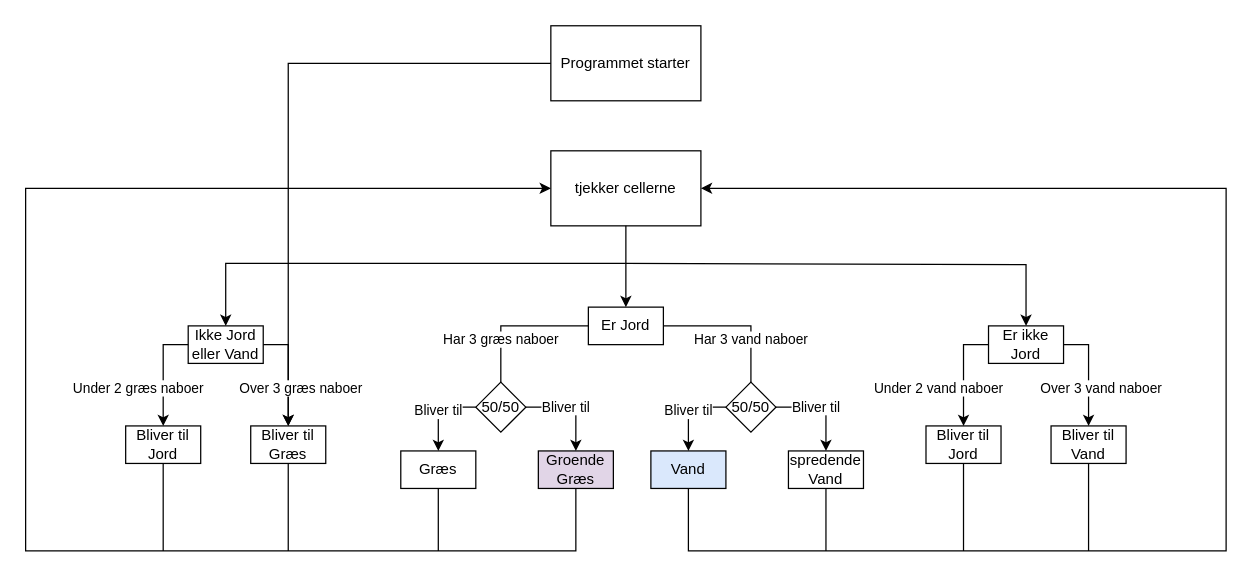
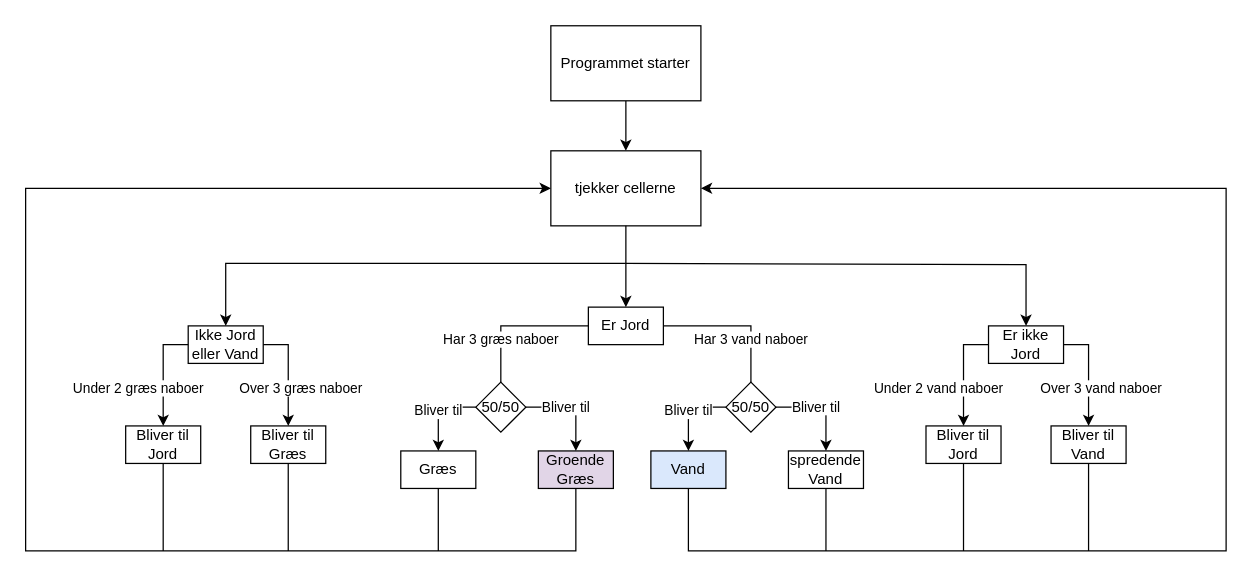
  <mxCell id="0" />
  <mxCell id="1" parent="0" />
- <mxCell id="2" style="edgeStyle=orthogonalEdgeStyle;rounded=0;orthogonalLoop=1;jettySize=auto;html=1;" edge="1" parent="1" source="3" target="24"><mxGeometry relative="1" as="geometry" /></mxCell>
+ <mxCell id="2" style="edgeStyle=orthogonalEdgeStyle;rounded=0;orthogonalLoop=1;jettySize=auto;html=1;entryX=0.5;entryY=0;entryDx=0;entryDy=0;" edge="1" parent="1" source="3" target="4"><mxGeometry relative="1" as="geometry" /></mxCell>
  <mxCell id="3" value="Programmet starter" style="rounded=0;whiteSpace=wrap;html=1;" vertex="1" parent="1"><mxGeometry x="440" y="20" width="120" height="60" as="geometry" /></mxCell>
  <mxCell id="4" value="tjekker cellerne" style="rounded=0;whiteSpace=wrap;html=1;" vertex="1" parent="1"><mxGeometry x="440" y="120" width="120" height="60" as="geometry" /></mxCell>
  <mxCell id="5" value="Er Jord" style="rounded=0;whiteSpace=wrap;html=1;" vertex="1" parent="1"><mxGeometry x="470" y="245" width="60" height="30" as="geometry" /></mxCell>
  <mxCell id="6" value="" style="endArrow=classic;html=1;rounded=0;exitX=0.5;exitY=1;exitDx=0;exitDy=0;entryX=0.5;entryY=0;entryDx=0;entryDy=0;" edge="1" parent="1" source="4" target="5"><mxGeometry width="50" height="50" relative="1" as="geometry"><mxPoint x="370" y="400" as="sourcePoint" /><mxPoint x="420" y="350" as="targetPoint" /><Array as="points"><mxPoint x="500" y="215" /></Array></mxGeometry></mxCell>
  <mxCell id="7" value="Græs" style="rounded=0;whiteSpace=wrap;html=1;" vertex="1" parent="1"><mxGeometry x="320" y="360" width="60" height="30" as="geometry" /></mxCell>
  <mxCell id="8" value="50/50" style="rhombus;whiteSpace=wrap;html=1;" vertex="1" parent="1"><mxGeometry x="380" y="305" width="40" height="40" as="geometry" /></mxCell>
  <mxCell id="9" value="Har 3 græs naboer" style="endArrow=none;html=1;rounded=0;exitX=0;exitY=0.5;exitDx=0;exitDy=0;entryX=0.5;entryY=0;entryDx=0;entryDy=0;" edge="1" parent="1" source="5" target="8"><mxGeometry x="0.407" width="50" height="50" relative="1" as="geometry"><mxPoint x="500" y="385" as="sourcePoint" /><mxPoint x="550" y="335" as="targetPoint" /><Array as="points"><mxPoint x="400" y="260" /></Array><mxPoint as="offset" /></mxGeometry></mxCell>
  <mxCell id="10" value="Groende Græs" style="rounded=0;whiteSpace=wrap;html=1;fillColor=#e1d5e7;" vertex="1" parent="1"><mxGeometry x="430" y="360" width="60" height="30" as="geometry" /></mxCell>
  <mxCell id="11" value="Bliver til" style="edgeStyle=orthogonalEdgeStyle;rounded=0;orthogonalLoop=1;jettySize=auto;html=1;entryX=0.5;entryY=0;entryDx=0;entryDy=0;exitX=1;exitY=0.5;exitDx=0;exitDy=0;" edge="1" parent="1" source="8" target="10"><mxGeometry x="-0.143" relative="1" as="geometry"><mxPoint x="390" y="335" as="sourcePoint" /><mxPoint x="350" y="365" as="targetPoint" /><Array as="points"><mxPoint x="460" y="325" /></Array><mxPoint as="offset" /></mxGeometry></mxCell>
  <mxCell id="12" value="Ikke Jord eller Vand" style="rounded=0;whiteSpace=wrap;html=1;" vertex="1" parent="1"><mxGeometry x="150" y="260" width="60" height="30" as="geometry" /></mxCell>
  <mxCell id="13" value="" style="endArrow=classic;html=1;rounded=0;entryX=0.5;entryY=0;entryDx=0;entryDy=0;" edge="1" parent="1" target="12"><mxGeometry width="50" height="50" relative="1" as="geometry"><mxPoint x="500" y="210" as="sourcePoint" /><mxPoint x="30" y="200" as="targetPoint" /><Array as="points"><mxPoint x="180" y="210" /></Array></mxGeometry></mxCell>
  <mxCell id="14" value="Bliver til" style="endArrow=classic;html=1;rounded=0;exitX=0;exitY=0.5;exitDx=0;exitDy=0;entryX=0.5;entryY=0;entryDx=0;entryDy=0;" edge="1" parent="1" source="8" target="7"><mxGeometry width="50" height="50" relative="1" as="geometry"><mxPoint x="580" y="365" as="sourcePoint" /><mxPoint x="630" y="315" as="targetPoint" /><Array as="points"><mxPoint x="350" y="325" /></Array></mxGeometry></mxCell>
  <mxCell id="15" value="Vand" style="rounded=0;whiteSpace=wrap;html=1;fillColor=#dae8fc;" vertex="1" parent="1"><mxGeometry x="520" y="360" width="60" height="30" as="geometry" /></mxCell>
  <mxCell id="16" value="50/50" style="rhombus;whiteSpace=wrap;html=1;" vertex="1" parent="1"><mxGeometry x="580" y="305" width="40" height="40" as="geometry" /></mxCell>
  <mxCell id="17" value="Har 3 vand naboer" style="endArrow=none;html=1;rounded=0;exitX=1;exitY=0.5;exitDx=0;exitDy=0;entryX=0.5;entryY=0;entryDx=0;entryDy=0;" edge="1" parent="1" target="16" source="5"><mxGeometry x="0.407" width="50" height="50" relative="1" as="geometry"><mxPoint x="500" y="260" as="sourcePoint" /><mxPoint x="680" y="400" as="targetPoint" /><Array as="points"><mxPoint x="600" y="260" /></Array><mxPoint as="offset" /></mxGeometry></mxCell>
  <mxCell id="18" value="spredende Vand" style="rounded=0;whiteSpace=wrap;html=1;" vertex="1" parent="1"><mxGeometry x="630" y="360" width="60" height="30" as="geometry" /></mxCell>
  <mxCell id="19" value="Bliver til" style="edgeStyle=orthogonalEdgeStyle;rounded=0;orthogonalLoop=1;jettySize=auto;html=1;entryX=0.5;entryY=0;entryDx=0;entryDy=0;exitX=1;exitY=0.5;exitDx=0;exitDy=0;" edge="1" parent="1" source="16" target="18"><mxGeometry x="-0.143" relative="1" as="geometry"><mxPoint x="590" y="335" as="sourcePoint" /><mxPoint x="550" y="365" as="targetPoint" /><Array as="points"><mxPoint x="660" y="325" /></Array><mxPoint as="offset" /></mxGeometry></mxCell>
  <mxCell id="20" value="Bliver til" style="endArrow=classic;html=1;rounded=0;exitX=0;exitY=0.5;exitDx=0;exitDy=0;entryX=0.5;entryY=0;entryDx=0;entryDy=0;" edge="1" parent="1" source="16" target="15"><mxGeometry width="50" height="50" relative="1" as="geometry"><mxPoint x="780" y="365" as="sourcePoint" /><mxPoint x="830" y="315" as="targetPoint" /><Array as="points"><mxPoint x="550" y="325" /></Array></mxGeometry></mxCell>
  <mxCell id="21" value="Under 2 græs naboer" style="endArrow=classic;html=1;rounded=0;exitX=0;exitY=0.5;exitDx=0;exitDy=0;entryX=0.5;entryY=0;entryDx=0;entryDy=0;" edge="1" parent="1" source="12" target="23"><mxGeometry x="0.294" y="-20" width="50" height="50" relative="1" as="geometry"><mxPoint x="200" y="370" as="sourcePoint" /><mxPoint x="130" y="340" as="targetPoint" /><Array as="points"><mxPoint x="130" y="275" /></Array><mxPoint as="offset" /></mxGeometry></mxCell>
  <mxCell id="22" value="Over 3 græs naboer" style="endArrow=classic;html=1;rounded=0;exitX=1;exitY=0.5;exitDx=0;exitDy=0;entryX=0.5;entryY=0;entryDx=0;entryDy=0;" edge="1" parent="1" source="12" target="24"><mxGeometry x="0.294" y="10" width="50" height="50" relative="1" as="geometry"><mxPoint x="200" y="390" as="sourcePoint" /><mxPoint x="230" y="300" as="targetPoint" /><Array as="points"><mxPoint x="230" y="275" /></Array><mxPoint as="offset" /></mxGeometry></mxCell>
  <mxCell id="23" value="Bliver til Jord" style="rounded=0;whiteSpace=wrap;html=1;" vertex="1" parent="1"><mxGeometry x="100" y="340" width="60" height="30" as="geometry" /></mxCell>
  <mxCell id="24" value="Bliver til Græs" style="rounded=0;whiteSpace=wrap;html=1;" vertex="1" parent="1"><mxGeometry x="200" y="340" width="60" height="30" as="geometry" /></mxCell>
  <mxCell id="25" value="Er ikke Jord" style="rounded=0;whiteSpace=wrap;html=1;" vertex="1" parent="1"><mxGeometry x="790" y="260" width="60" height="30" as="geometry" /></mxCell>
  <mxCell id="26" value="Under 2 vand naboer" style="endArrow=classic;html=1;rounded=0;exitX=0;exitY=0.5;exitDx=0;exitDy=0;entryX=0.5;entryY=0;entryDx=0;entryDy=0;" edge="1" parent="1" source="25" target="28"><mxGeometry x="0.294" y="-20" width="50" height="50" relative="1" as="geometry"><mxPoint x="840" y="370" as="sourcePoint" /><mxPoint x="770" y="340" as="targetPoint" /><Array as="points"><mxPoint x="770" y="275" /></Array><mxPoint as="offset" /></mxGeometry></mxCell>
  <mxCell id="27" value="Over 3 vand naboer" style="endArrow=classic;html=1;rounded=0;exitX=1;exitY=0.5;exitDx=0;exitDy=0;entryX=0.5;entryY=0;entryDx=0;entryDy=0;" edge="1" parent="1" source="25" target="29"><mxGeometry x="0.294" y="10" width="50" height="50" relative="1" as="geometry"><mxPoint x="840" y="390" as="sourcePoint" /><mxPoint x="870" y="300" as="targetPoint" /><Array as="points"><mxPoint x="870" y="275" /></Array><mxPoint as="offset" /></mxGeometry></mxCell>
  <mxCell id="28" value="Bliver til Jord" style="rounded=0;whiteSpace=wrap;html=1;" vertex="1" parent="1"><mxGeometry x="740" y="340" width="60" height="30" as="geometry" /></mxCell>
  <mxCell id="29" value="Bliver til Vand" style="rounded=0;whiteSpace=wrap;html=1;" vertex="1" parent="1"><mxGeometry x="840" y="340" width="60" height="30" as="geometry" /></mxCell>
  <mxCell id="30" value="" style="endArrow=classic;html=1;rounded=0;entryX=0.5;entryY=0;entryDx=0;entryDy=0;" edge="1" parent="1" target="25"><mxGeometry width="50" height="50" relative="1" as="geometry"><mxPoint x="500" y="210" as="sourcePoint" /><mxPoint x="730" y="300" as="targetPoint" /><Array as="points"><mxPoint x="820" y="211" /></Array></mxGeometry></mxCell>
  <mxCell id="31" value="" style="endArrow=classic;html=1;rounded=0;entryX=1;entryY=0.5;entryDx=0;entryDy=0;exitX=0.5;exitY=1;exitDx=0;exitDy=0;" edge="1" parent="1" source="15" target="4"><mxGeometry width="50" height="50" relative="1" as="geometry"><mxPoint x="730" y="190" as="sourcePoint" /><mxPoint x="780" y="140" as="targetPoint" /><Array as="points"><mxPoint x="550" y="440" /><mxPoint x="980" y="440" /><mxPoint x="980" y="150" /></Array></mxGeometry></mxCell>
  <mxCell id="32" value="" style="endArrow=none;html=1;rounded=0;entryX=0.5;entryY=1;entryDx=0;entryDy=0;" edge="1" parent="1" target="18"><mxGeometry width="50" height="50" relative="1" as="geometry"><mxPoint x="660" y="440" as="sourcePoint" /><mxPoint x="590" y="230" as="targetPoint" /></mxGeometry></mxCell>
  <mxCell id="33" value="" style="endArrow=none;html=1;rounded=0;entryX=0.5;entryY=1;entryDx=0;entryDy=0;" edge="1" parent="1" target="28"><mxGeometry width="50" height="50" relative="1" as="geometry"><mxPoint x="770" y="440" as="sourcePoint" /><mxPoint x="720" y="390" as="targetPoint" /></mxGeometry></mxCell>
  <mxCell id="34" value="" style="endArrow=none;html=1;rounded=0;entryX=0.5;entryY=1;entryDx=0;entryDy=0;" edge="1" parent="1" target="29"><mxGeometry width="50" height="50" relative="1" as="geometry"><mxPoint x="870" y="440" as="sourcePoint" /><mxPoint x="720" y="390" as="targetPoint" /></mxGeometry></mxCell>
  <mxCell id="35" value="" style="endArrow=classic;html=1;rounded=0;entryX=0;entryY=0.5;entryDx=0;entryDy=0;exitX=0.5;exitY=1;exitDx=0;exitDy=0;" edge="1" parent="1" source="10" target="4"><mxGeometry width="50" height="50" relative="1" as="geometry"><mxPoint x="380" y="410" as="sourcePoint" /><mxPoint x="430" y="360" as="targetPoint" /><Array as="points"><mxPoint x="460" y="440" /><mxPoint x="20" y="440" /><mxPoint x="20" y="150" /></Array></mxGeometry></mxCell>
  <mxCell id="36" value="" style="endArrow=none;html=1;rounded=0;entryX=0.5;entryY=1;entryDx=0;entryDy=0;" edge="1" parent="1" target="7"><mxGeometry width="50" height="50" relative="1" as="geometry"><mxPoint x="350" y="440" as="sourcePoint" /><mxPoint x="430" y="360" as="targetPoint" /></mxGeometry></mxCell>
  <mxCell id="37" value="" style="endArrow=none;html=1;rounded=0;entryX=0.5;entryY=1;entryDx=0;entryDy=0;" edge="1" parent="1" target="24"><mxGeometry width="50" height="50" relative="1" as="geometry"><mxPoint x="230" y="440" as="sourcePoint" /><mxPoint x="430" y="360" as="targetPoint" /></mxGeometry></mxCell>
  <mxCell id="38" value="" style="endArrow=none;html=1;rounded=0;entryX=0.5;entryY=1;entryDx=0;entryDy=0;" edge="1" parent="1" target="23"><mxGeometry width="50" height="50" relative="1" as="geometry"><mxPoint x="130" y="440" as="sourcePoint" /><mxPoint x="430" y="360" as="targetPoint" /></mxGeometry></mxCell>
